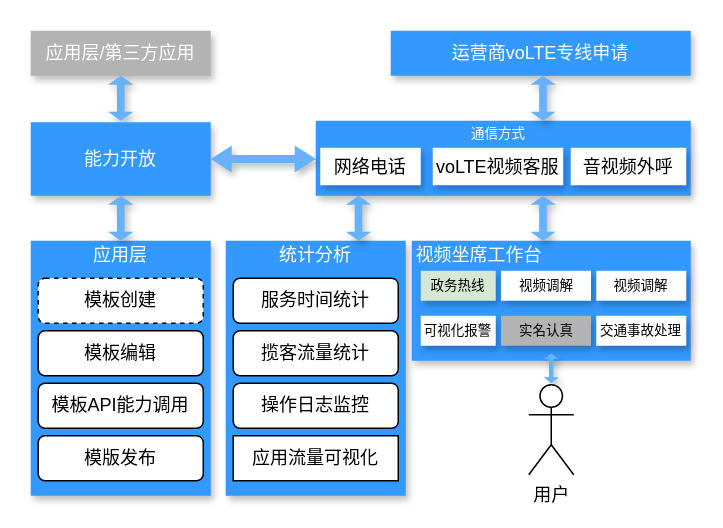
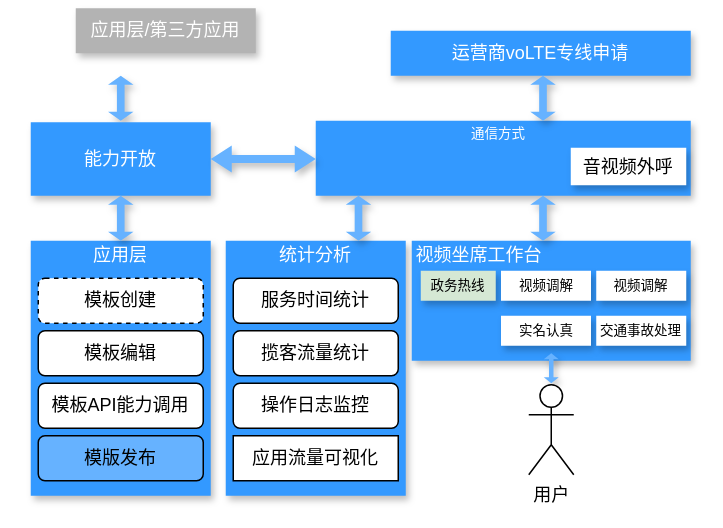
  <mxCell id="0" />
  <mxCell id="1" parent="0" />
  <mxCell id="2" value="" style="rounded=0;whiteSpace=wrap;html=1;shadow=1;glass=0;strokeColor=none;absoluteArcSize=0;fillColor=#3399FF;fontColor=#FFFFFF;" vertex="1" parent="1"><mxGeometry x="210" y="80" width="250" height="50" as="geometry" /></mxCell>
  <mxCell id="3" value="运营商voLTE专线申请" style="rounded=0;whiteSpace=wrap;html=1;shadow=1;glass=0;strokeColor=none;absoluteArcSize=0;fillColor=#3399FF;fontColor=#FFFFFF;" vertex="1" parent="1"><mxGeometry x="260" y="20" width="200" height="30" as="geometry" /></mxCell>
- <mxCell id="4" value="网络电话" style="rounded=0;whiteSpace=wrap;html=1;strokeColor=none;shadow=1;" vertex="1" parent="1"><mxGeometry x="213" y="98" width="67" height="25" as="geometry" /></mxCell>
- <mxCell id="5" value="voLTE视频客服" style="rounded=0;whiteSpace=wrap;html=1;strokeColor=none;shadow=1;" vertex="1" parent="1"><mxGeometry x="288" y="98" width="87" height="25" as="geometry" /></mxCell>
  <mxCell id="6" value="音视频外呼" style="rounded=0;whiteSpace=wrap;html=1;strokeColor=none;shadow=1;" vertex="1" parent="1"><mxGeometry x="380" y="98" width="77" height="25" as="geometry" /></mxCell>
  <mxCell id="7" value="通信方式" style="text;html=1;align=center;verticalAlign=middle;whiteSpace=wrap;rounded=0;fontColor=#FFFFFF;fontSize=9;" vertex="1" parent="1"><mxGeometry x="291.5" y="84" width="80" height="10" as="geometry" /></mxCell>
  <mxCell id="8" value="" style="shape=doubleArrow;direction=south;whiteSpace=wrap;html=1;strokeColor=none;fillColor=#66B2FF;shadow=1;" vertex="1" parent="1"><mxGeometry x="353" y="50" width="17" height="30" as="geometry" /></mxCell>
- <mxCell id="9" value="应用层/第三方应用" style="rounded=0;whiteSpace=wrap;html=1;shadow=1;glass=0;strokeColor=none;absoluteArcSize=0;fillColor=#B3B3B3;fontColor=#FFFFFF;" vertex="1" parent="1"><mxGeometry x="20" y="20" width="120" height="30" as="geometry" /></mxCell>
+ <mxCell id="9" value="应用层/第三方应用" style="rounded=0;whiteSpace=wrap;html=1;shadow=1;glass=0;strokeColor=none;absoluteArcSize=0;fillColor=#B3B3B3;fontColor=#FFFFFF;" vertex="1" parent="1"><mxGeometry x="50" y="5" width="120" height="30" as="geometry" /></mxCell>
  <mxCell id="10" value="" style="shape=doubleArrow;direction=south;whiteSpace=wrap;html=1;strokeColor=none;fillColor=#66B2FF;shadow=1;" vertex="1" parent="1"><mxGeometry x="71.5" y="50" width="17" height="30" as="geometry" /></mxCell>
  <mxCell id="11" value="能力开放" style="rounded=0;whiteSpace=wrap;html=1;strokeColor=none;shadow=1;fillColor=#3399FF;fontColor=#FFFFFF;" vertex="1" parent="1"><mxGeometry x="20" y="81" width="120" height="49" as="geometry" /></mxCell>
  <mxCell id="12" value="" style="shape=doubleArrow;whiteSpace=wrap;html=1;strokeColor=none;fillColor=#66B2FF;shadow=1;" vertex="1" parent="1"><mxGeometry x="140" y="96.5" width="70" height="18" as="geometry" /></mxCell>
  <mxCell id="13" value="" style="rounded=0;whiteSpace=wrap;html=1;strokeColor=none;shadow=1;fillColor=#3399FF;fontColor=#FFFFFF;" vertex="1" parent="1"><mxGeometry x="20" y="160" width="120" height="170" as="geometry" /></mxCell>
  <mxCell id="14" value="" style="shape=doubleArrow;direction=south;whiteSpace=wrap;html=1;strokeColor=none;fillColor=#66B2FF;shadow=1;" vertex="1" parent="1"><mxGeometry x="71.5" y="130" width="17" height="30" as="geometry" /></mxCell>
  <mxCell id="15" value="应用层" style="text;html=1;align=center;verticalAlign=middle;whiteSpace=wrap;rounded=0;fontColor=#FFFFFF;" vertex="1" parent="1"><mxGeometry x="35" y="160" width="90" height="20" as="geometry" /></mxCell>
  <mxCell id="16" value="模板创建" style="rounded=1;whiteSpace=wrap;html=1;dashed=1;" vertex="1" parent="1"><mxGeometry x="25" y="185" width="110" height="30" as="geometry" /></mxCell>
  <mxCell id="17" value="模板编辑" style="rounded=1;whiteSpace=wrap;html=1;" vertex="1" parent="1"><mxGeometry x="25" y="220" width="110" height="30" as="geometry" /></mxCell>
  <mxCell id="18" value="模板API能力调用" style="rounded=1;whiteSpace=wrap;html=1;" vertex="1" parent="1"><mxGeometry x="25" y="255" width="110" height="30" as="geometry" /></mxCell>
- <mxCell id="19" value="模版发布" style="rounded=1;whiteSpace=wrap;html=1;" vertex="1" parent="1"><mxGeometry x="25" y="290" width="110" height="30" as="geometry" /></mxCell>
+ <mxCell id="19" value="模版发布" style="rounded=1;whiteSpace=wrap;html=1;fillColor=#66b2ff;" vertex="1" parent="1"><mxGeometry x="25" y="290" width="110" height="30" as="geometry" /></mxCell>
  <mxCell id="20" value="" style="rounded=0;whiteSpace=wrap;html=1;strokeColor=none;shadow=1;fillColor=#3399FF;fontColor=#FFFFFF;" vertex="1" parent="1"><mxGeometry x="150" y="160" width="120" height="170" as="geometry" /></mxCell>
  <mxCell id="21" value="统计分析" style="text;html=1;align=center;verticalAlign=middle;whiteSpace=wrap;rounded=0;fontColor=#FFFFFF;" vertex="1" parent="1"><mxGeometry x="165" y="160" width="90" height="20" as="geometry" /></mxCell>
  <mxCell id="22" value="服务时间统计" style="rounded=1;whiteSpace=wrap;html=1;" vertex="1" parent="1"><mxGeometry x="155" y="185" width="110" height="30" as="geometry" /></mxCell>
  <mxCell id="23" value="揽客流量统计" style="rounded=1;whiteSpace=wrap;html=1;" vertex="1" parent="1"><mxGeometry x="155" y="220" width="110" height="30" as="geometry" /></mxCell>
  <mxCell id="24" value="操作日志监控" style="rounded=1;whiteSpace=wrap;html=1;" vertex="1" parent="1"><mxGeometry x="155" y="255" width="110" height="30" as="geometry" /></mxCell>
  <mxCell id="25" value="应用流量可视化" style="whiteSpace=wrap;html=1;rounded=0;" vertex="1" parent="1"><mxGeometry x="155" y="290" width="110" height="30" as="geometry" /></mxCell>
  <mxCell id="26" value="" style="shape=doubleArrow;direction=south;whiteSpace=wrap;html=1;strokeColor=none;fillColor=#66B2FF;shadow=1;" vertex="1" parent="1"><mxGeometry x="230" y="130" width="17" height="30" as="geometry" /></mxCell>
  <mxCell id="27" value="" style="rounded=0;whiteSpace=wrap;html=1;shadow=1;glass=0;strokeColor=none;absoluteArcSize=0;fillColor=#3399FF;fontColor=#FFFFFF;" vertex="1" parent="1"><mxGeometry x="274" y="160" width="186" height="80" as="geometry" /></mxCell>
  <mxCell id="28" value="" style="shape=doubleArrow;direction=south;whiteSpace=wrap;html=1;strokeColor=none;fillColor=#66B2FF;shadow=1;" vertex="1" parent="1"><mxGeometry x="353" y="130" width="17" height="30" as="geometry" /></mxCell>
  <mxCell id="29" value="视频坐席工作台" style="text;html=1;align=center;verticalAlign=middle;whiteSpace=wrap;rounded=0;fontColor=#FFFFFF;" vertex="1" parent="1"><mxGeometry x="274" y="160" width="90" height="20" as="geometry" /></mxCell>
  <mxCell id="30" value="政务热线" style="rounded=0;whiteSpace=wrap;html=1;strokeColor=none;shadow=1;fontSize=9;fillColor=#d5e8d4;" vertex="1" parent="1"><mxGeometry x="280" y="180" width="50" height="20" as="geometry" /></mxCell>
  <mxCell id="31" value="视频调解" style="rounded=0;whiteSpace=wrap;html=1;strokeColor=none;shadow=1;fontSize=9;" vertex="1" parent="1"><mxGeometry x="333.5" y="180" width="60" height="20" as="geometry" /></mxCell>
  <mxCell id="32" value="视频调解" style="rounded=0;whiteSpace=wrap;html=1;strokeColor=none;shadow=1;fontSize=9;" vertex="1" parent="1"><mxGeometry x="397" y="180" width="60" height="20" as="geometry" /></mxCell>
- <mxCell id="33" value="可视化报警" style="rounded=0;whiteSpace=wrap;html=1;strokeColor=none;shadow=1;fontSize=9;" vertex="1" parent="1"><mxGeometry x="280" y="210" width="50" height="20" as="geometry" /></mxCell>
- <mxCell id="34" value="实名认真" style="rounded=0;whiteSpace=wrap;html=1;strokeColor=none;shadow=1;fontSize=9;fillColor=#b3b3b3;" vertex="1" parent="1"><mxGeometry x="333.5" y="210" width="60" height="20" as="geometry" /></mxCell>
+ <mxCell id="34" value="实名认真" style="rounded=0;whiteSpace=wrap;html=1;strokeColor=none;shadow=1;fontSize=9;" vertex="1" parent="1"><mxGeometry x="333.5" y="210" width="60" height="20" as="geometry" /></mxCell>
  <mxCell id="35" value="交通事故处理" style="rounded=0;whiteSpace=wrap;html=1;strokeColor=none;shadow=1;fontSize=9;" vertex="1" parent="1"><mxGeometry x="397" y="210" width="60" height="20" as="geometry" /></mxCell>
  <mxCell id="36" value="" style="shape=doubleArrow;direction=south;whiteSpace=wrap;html=1;strokeColor=none;fillColor=#66B2FF;shadow=1;" vertex="1" parent="1"><mxGeometry x="362" y="235" width="10" height="20" as="geometry" /></mxCell>
  <mxCell id="37" value="用户" style="shape=umlActor;verticalLabelPosition=bottom;verticalAlign=top;html=1;outlineConnect=0;" vertex="1" parent="1"><mxGeometry x="352" y="256" width="30" height="60" as="geometry" /></mxCell>
